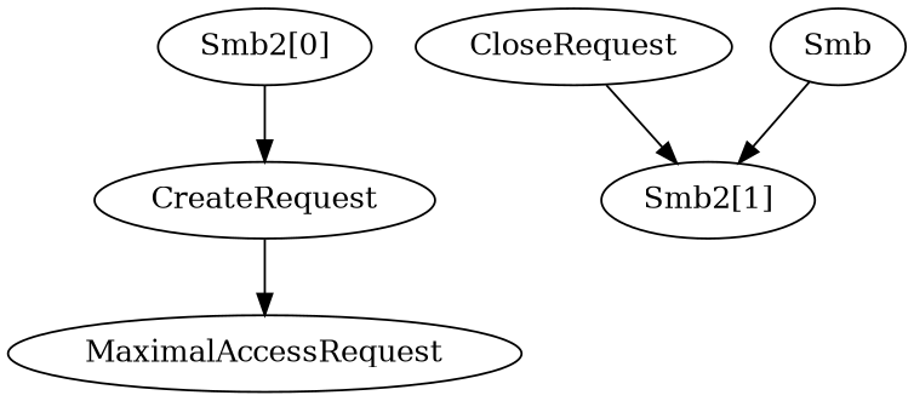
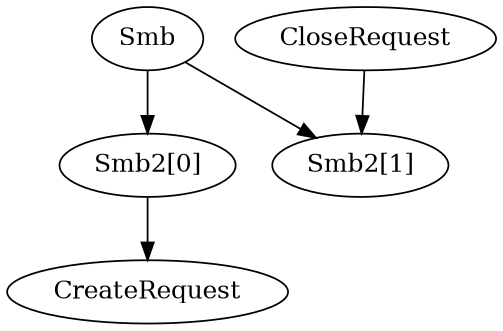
  digraph {
    n1 [label="Smb2[0]"]
    CreateRequest
-   MaximalAccessRequest
    n4 [label="Smb2[1]"]
    CloseRequest
    n6 [label=Smb]
    n1 -> CreateRequest
-   CreateRequest -> MaximalAccessRequest
    CloseRequest -> n4
+   n6 -> n1
    n6 -> n4
  }
